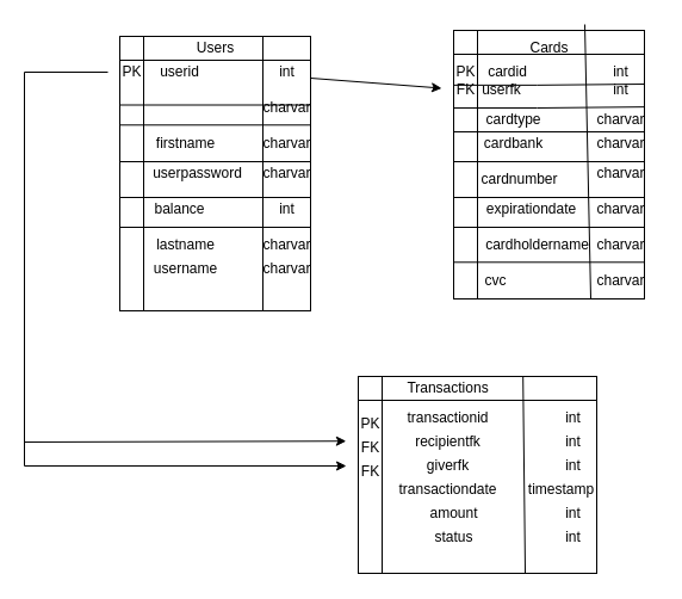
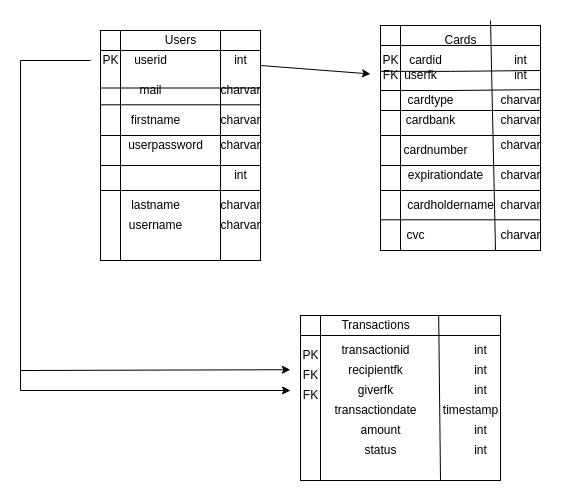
  <mxCell id="0" />
  <mxCell id="1" parent="0" />
  <mxCell id="2" value="" style="shape=internalStorage;whiteSpace=wrap;html=1;backgroundOutline=1;align=left;" vertex="1" parent="1"><mxGeometry x="100" y="30" width="160" height="230" as="geometry" /></mxCell>
  <mxCell id="3" value="Users" style="text;html=1;resizable=0;autosize=1;align=center;verticalAlign=middle;points=[];fillColor=none;strokeColor=none;rounded=0;" vertex="1" parent="1"><mxGeometry x="155" y="25" width="50" height="30" as="geometry" /></mxCell>
  <mxCell id="4" style="edgeStyle=orthogonalEdgeStyle;rounded=0;orthogonalLoop=1;jettySize=auto;html=1;" edge="1" parent="1" source="5" target="40"><mxGeometry relative="1" as="geometry"><Array as="points"><mxPoint x="20" y="60" /><mxPoint x="20" y="390" /></Array></mxGeometry></mxCell>
  <mxCell id="5" value="PK" style="text;html=1;resizable=0;autosize=1;align=center;verticalAlign=middle;points=[];fillColor=none;strokeColor=none;rounded=0;" vertex="1" parent="1"><mxGeometry x="90" y="45" width="40" height="30" as="geometry" /></mxCell>
  <mxCell id="6" value="userid" style="text;html=1;resizable=0;autosize=1;align=center;verticalAlign=middle;points=[];fillColor=none;strokeColor=none;rounded=0;" vertex="1" parent="1"><mxGeometry x="120" y="45" width="60" height="30" as="geometry" /></mxCell>
  <mxCell id="7" value="" style="endArrow=none;html=1;rounded=0;exitX=0;exitY=0.25;exitDx=0;exitDy=0;entryX=1;entryY=0.25;entryDx=0;entryDy=0;" edge="1" parent="1" source="2" target="2"><mxGeometry width="50" height="50" relative="1" as="geometry"><mxPoint x="140" y="125" as="sourcePoint" /><mxPoint x="190" y="75" as="targetPoint" /><Array as="points" /></mxGeometry></mxCell>
  <mxCell id="8" value="" style="endArrow=none;html=1;rounded=0;exitX=0;exitY=0.25;exitDx=0;exitDy=0;entryX=1;entryY=0.25;entryDx=0;entryDy=0;" edge="1" parent="1"><mxGeometry width="50" height="50" relative="1" as="geometry"><mxPoint x="100" y="104.31" as="sourcePoint" /><mxPoint x="260" y="104.31" as="targetPoint" /><Array as="points" /></mxGeometry></mxCell>
+ <mxCell id="9" value="mail" style="text;html=1;resizable=0;autosize=1;align=center;verticalAlign=middle;points=[];fillColor=none;strokeColor=none;rounded=0;" vertex="1" parent="1"><mxGeometry x="125" y="75" width="50" height="30" as="geometry" /></mxCell>
  <mxCell id="10" value="" style="endArrow=none;html=1;rounded=0;exitX=0;exitY=0.25;exitDx=0;exitDy=0;entryX=1;entryY=0.25;entryDx=0;entryDy=0;" edge="1" parent="1"><mxGeometry width="50" height="50" relative="1" as="geometry"><mxPoint x="100" y="135" as="sourcePoint" /><mxPoint x="260" y="135" as="targetPoint" /><Array as="points" /></mxGeometry></mxCell>
  <mxCell id="11" value="firstname" style="text;html=1;resizable=0;autosize=1;align=center;verticalAlign=middle;points=[];fillColor=none;strokeColor=none;rounded=0;" vertex="1" parent="1"><mxGeometry x="120" y="105" width="70" height="30" as="geometry" /></mxCell>
  <mxCell id="12" value="" style="endArrow=none;html=1;rounded=0;exitX=0;exitY=0.25;exitDx=0;exitDy=0;entryX=1;entryY=0.25;entryDx=0;entryDy=0;" edge="1" parent="1"><mxGeometry width="50" height="50" relative="1" as="geometry"><mxPoint x="100" y="165" as="sourcePoint" /><mxPoint x="260" y="165" as="targetPoint" /><Array as="points" /></mxGeometry></mxCell>
  <mxCell id="13" value="userpassword" style="text;html=1;resizable=0;autosize=1;align=center;verticalAlign=middle;points=[];fillColor=none;strokeColor=none;rounded=0;" vertex="1" parent="1"><mxGeometry x="115" y="130" width="100" height="30" as="geometry" /></mxCell>
  <mxCell id="14" value="" style="endArrow=none;html=1;rounded=0;exitX=0;exitY=0.25;exitDx=0;exitDy=0;entryX=1;entryY=0.25;entryDx=0;entryDy=0;" edge="1" parent="1"><mxGeometry width="50" height="50" relative="1" as="geometry"><mxPoint x="100" y="190" as="sourcePoint" /><mxPoint x="260" y="190" as="targetPoint" /><Array as="points" /></mxGeometry></mxCell>
  <mxCell id="15" value="" style="shape=internalStorage;whiteSpace=wrap;html=1;backgroundOutline=1;align=left;" vertex="1" parent="1"><mxGeometry x="380" y="25" width="160" height="225" as="geometry" /></mxCell>
  <mxCell id="16" value="Cards" style="text;html=1;resizable=0;autosize=1;align=center;verticalAlign=middle;points=[];fillColor=none;strokeColor=none;rounded=0;" vertex="1" parent="1"><mxGeometry x="430" y="25" width="60" height="30" as="geometry" /></mxCell>
  <mxCell id="17" value="PK" style="text;html=1;resizable=0;autosize=1;align=center;verticalAlign=middle;points=[];fillColor=none;strokeColor=none;rounded=0;" vertex="1" parent="1"><mxGeometry x="370" y="45" width="40" height="30" as="geometry" /></mxCell>
  <mxCell id="18" value="cardid" style="text;html=1;resizable=0;autosize=1;align=center;verticalAlign=middle;points=[];fillColor=none;strokeColor=none;rounded=0;" vertex="1" parent="1"><mxGeometry x="395" y="45" width="60" height="30" as="geometry" /></mxCell>
  <mxCell id="19" value="" style="endArrow=none;html=1;rounded=0;entryX=1.001;entryY=0.285;entryDx=0;entryDy=0;entryPerimeter=0;" edge="1" parent="1" target="15"><mxGeometry width="50" height="50" relative="1" as="geometry"><mxPoint x="380" y="90" as="sourcePoint" /><mxPoint x="470" y="75" as="targetPoint" /><Array as="points"><mxPoint x="450" y="90" /></Array></mxGeometry></mxCell>
  <mxCell id="20" value="cardtype" style="text;html=1;resizable=0;autosize=1;align=center;verticalAlign=middle;points=[];fillColor=none;strokeColor=none;rounded=0;" vertex="1" parent="1"><mxGeometry x="395" y="85" width="70" height="30" as="geometry" /></mxCell>
  <mxCell id="21" value="" style="endArrow=none;html=1;rounded=0;exitX=0;exitY=0.25;exitDx=0;exitDy=0;entryX=1;entryY=0.25;entryDx=0;entryDy=0;" edge="1" parent="1"><mxGeometry width="50" height="50" relative="1" as="geometry"><mxPoint x="380" y="110" as="sourcePoint" /><mxPoint x="540" y="110" as="targetPoint" /><Array as="points" /></mxGeometry></mxCell>
  <mxCell id="22" value="cardbank" style="text;html=1;resizable=0;autosize=1;align=center;verticalAlign=middle;points=[];fillColor=none;strokeColor=none;rounded=0;" vertex="1" parent="1"><mxGeometry x="395" y="105" width="70" height="30" as="geometry" /></mxCell>
  <mxCell id="23" value="" style="endArrow=none;html=1;rounded=0;exitX=0;exitY=0.25;exitDx=0;exitDy=0;entryX=1;entryY=0.25;entryDx=0;entryDy=0;" edge="1" parent="1"><mxGeometry width="50" height="50" relative="1" as="geometry"><mxPoint x="380" y="135" as="sourcePoint" /><mxPoint x="540" y="135" as="targetPoint" /><Array as="points" /></mxGeometry></mxCell>
  <mxCell id="24" value="cardnumber" style="text;html=1;resizable=0;autosize=1;align=center;verticalAlign=middle;points=[];fillColor=none;strokeColor=none;rounded=0;" vertex="1" parent="1"><mxGeometry x="390" y="135" width="90" height="30" as="geometry" /></mxCell>
  <mxCell id="25" value="" style="endArrow=none;html=1;rounded=0;exitX=0;exitY=0.25;exitDx=0;exitDy=0;entryX=1;entryY=0.25;entryDx=0;entryDy=0;" edge="1" parent="1"><mxGeometry width="50" height="50" relative="1" as="geometry"><mxPoint x="380" y="165" as="sourcePoint" /><mxPoint x="540" y="165" as="targetPoint" /><Array as="points" /></mxGeometry></mxCell>
  <mxCell id="26" value="expirationdate" style="text;html=1;resizable=0;autosize=1;align=center;verticalAlign=middle;points=[];fillColor=none;strokeColor=none;rounded=0;" vertex="1" parent="1"><mxGeometry x="395" y="160" width="100" height="30" as="geometry" /></mxCell>
  <mxCell id="27" value="" style="endArrow=none;html=1;rounded=0;exitX=0;exitY=0.25;exitDx=0;exitDy=0;entryX=1;entryY=0.25;entryDx=0;entryDy=0;" edge="1" parent="1"><mxGeometry width="50" height="50" relative="1" as="geometry"><mxPoint x="380" y="190" as="sourcePoint" /><mxPoint x="540" y="190" as="targetPoint" /><Array as="points" /></mxGeometry></mxCell>
  <mxCell id="28" value="cardholdername" style="text;html=1;resizable=0;autosize=1;align=center;verticalAlign=middle;points=[];fillColor=none;strokeColor=none;rounded=0;" vertex="1" parent="1"><mxGeometry x="395" y="190" width="110" height="30" as="geometry" /></mxCell>
  <mxCell id="29" value="" style="endArrow=none;html=1;rounded=0;exitX=0;exitY=0.25;exitDx=0;exitDy=0;entryX=1;entryY=0.25;entryDx=0;entryDy=0;" edge="1" parent="1"><mxGeometry width="50" height="50" relative="1" as="geometry"><mxPoint x="380" y="219.31" as="sourcePoint" /><mxPoint x="540" y="219.31" as="targetPoint" /><Array as="points" /></mxGeometry></mxCell>
  <mxCell id="30" value="cvc" style="text;html=1;resizable=0;autosize=1;align=center;verticalAlign=middle;points=[];fillColor=none;strokeColor=none;rounded=0;" vertex="1" parent="1"><mxGeometry x="395" y="220" width="40" height="30" as="geometry" /></mxCell>
  <mxCell id="31" value="userfk" style="text;html=1;resizable=0;autosize=1;align=center;verticalAlign=middle;points=[];fillColor=none;strokeColor=none;rounded=0;" vertex="1" parent="1"><mxGeometry x="390" y="60" width="60" height="30" as="geometry" /></mxCell>
  <mxCell id="32" value="FK" style="text;html=1;resizable=0;autosize=1;align=center;verticalAlign=middle;points=[];fillColor=none;strokeColor=none;rounded=0;" vertex="1" parent="1"><mxGeometry x="370" y="60" width="40" height="30" as="geometry" /></mxCell>
  <mxCell id="33" value="" style="endArrow=none;html=1;rounded=0;entryX=1.001;entryY=0.285;entryDx=0;entryDy=0;entryPerimeter=0;" edge="1" parent="1"><mxGeometry width="50" height="50" relative="1" as="geometry"><mxPoint x="379.84" y="70.87" as="sourcePoint" /><mxPoint x="540" y="69.995" as="targetPoint" /><Array as="points"><mxPoint x="449.84" y="70.87" /></Array></mxGeometry></mxCell>
  <mxCell id="34" value="" style="endArrow=classic;html=1;rounded=0;" edge="1" parent="1" target="32"><mxGeometry width="50" height="50" relative="1" as="geometry"><mxPoint x="260" y="65" as="sourcePoint" /><mxPoint x="310" y="15" as="targetPoint" /></mxGeometry></mxCell>
- <mxCell id="35" value="balance" style="text;html=1;resizable=0;autosize=1;align=center;verticalAlign=middle;points=[];fillColor=none;strokeColor=none;rounded=0;" vertex="1" parent="1"><mxGeometry x="115" y="160" width="70" height="30" as="geometry" /></mxCell>
  <mxCell id="36" value="" style="shape=internalStorage;whiteSpace=wrap;html=1;backgroundOutline=1;" vertex="1" parent="1"><mxGeometry x="300" y="315" width="200" height="165" as="geometry" /></mxCell>
  <mxCell id="37" value="Transactions" style="text;html=1;resizable=0;autosize=1;align=center;verticalAlign=middle;points=[];fillColor=none;strokeColor=none;rounded=0;" vertex="1" parent="1"><mxGeometry x="330" y="310" width="90" height="30" as="geometry" /></mxCell>
  <mxCell id="38" value="PK" style="text;html=1;resizable=0;autosize=1;align=center;verticalAlign=middle;points=[];fillColor=none;strokeColor=none;rounded=0;" vertex="1" parent="1"><mxGeometry x="290" y="340" width="40" height="30" as="geometry" /></mxCell>
  <mxCell id="39" value="transactionid" style="text;html=1;resizable=0;autosize=1;align=center;verticalAlign=middle;points=[];fillColor=none;strokeColor=none;rounded=0;" vertex="1" parent="1"><mxGeometry x="330" y="335" width="90" height="30" as="geometry" /></mxCell>
  <mxCell id="40" value="FK" style="text;html=1;resizable=0;autosize=1;align=center;verticalAlign=middle;points=[];fillColor=none;strokeColor=none;rounded=0;" vertex="1" parent="1"><mxGeometry x="290" y="360" width="40" height="30" as="geometry" /></mxCell>
  <mxCell id="41" value="FK" style="text;html=1;resizable=0;autosize=1;align=center;verticalAlign=middle;points=[];fillColor=none;strokeColor=none;rounded=0;" vertex="1" parent="1"><mxGeometry x="290" y="380" width="40" height="30" as="geometry" /></mxCell>
  <mxCell id="42" value="recipientfk" style="text;html=1;resizable=0;autosize=1;align=center;verticalAlign=middle;points=[];fillColor=none;strokeColor=none;rounded=0;" vertex="1" parent="1"><mxGeometry x="335" y="355" width="80" height="30" as="geometry" /></mxCell>
  <mxCell id="43" value="giverfk" style="text;html=1;resizable=0;autosize=1;align=center;verticalAlign=middle;points=[];fillColor=none;strokeColor=none;rounded=0;" vertex="1" parent="1"><mxGeometry x="345" y="375" width="60" height="30" as="geometry" /></mxCell>
  <mxCell id="44" value="transactiondate" style="text;html=1;resizable=0;autosize=1;align=center;verticalAlign=middle;points=[];fillColor=none;strokeColor=none;rounded=0;" vertex="1" parent="1"><mxGeometry x="320" y="395" width="110" height="30" as="geometry" /></mxCell>
  <mxCell id="45" value="amount" style="text;html=1;resizable=0;autosize=1;align=center;verticalAlign=middle;points=[];fillColor=none;strokeColor=none;rounded=0;" vertex="1" parent="1"><mxGeometry x="350" y="415" width="60" height="30" as="geometry" /></mxCell>
  <mxCell id="46" value="status" style="text;html=1;resizable=0;autosize=1;align=center;verticalAlign=middle;points=[];fillColor=none;strokeColor=none;rounded=0;" vertex="1" parent="1"><mxGeometry x="350" y="435" width="60" height="30" as="geometry" /></mxCell>
  <mxCell id="47" value="" style="endArrow=classic;html=1;rounded=0;entryX=-0.004;entryY=0.307;entryDx=0;entryDy=0;entryPerimeter=0;" edge="1" parent="1" target="40"><mxGeometry width="50" height="50" relative="1" as="geometry"><mxPoint x="20" y="370" as="sourcePoint" /><mxPoint x="280" y="370" as="targetPoint" /></mxGeometry></mxCell>
  <mxCell id="48" value="" style="endArrow=none;html=1;rounded=0;entryX=0.75;entryY=0;entryDx=0;entryDy=0;exitX=0.75;exitY=1;exitDx=0;exitDy=0;" edge="1" parent="1" source="2" target="2"><mxGeometry width="50" height="50" relative="1" as="geometry"><mxPoint x="215" y="220" as="sourcePoint" /><mxPoint x="265" y="170" as="targetPoint" /></mxGeometry></mxCell>
  <mxCell id="49" value="int" style="text;html=1;resizable=0;autosize=1;align=center;verticalAlign=middle;points=[];fillColor=none;strokeColor=none;rounded=0;" vertex="1" parent="1"><mxGeometry x="220" y="45" width="40" height="30" as="geometry" /></mxCell>
  <mxCell id="50" value="charvar" style="text;html=1;resizable=0;autosize=1;align=center;verticalAlign=middle;points=[];fillColor=none;strokeColor=none;rounded=0;" vertex="1" parent="1"><mxGeometry x="210" y="75" width="60" height="30" as="geometry" /></mxCell>
  <mxCell id="51" value="charvar" style="text;html=1;resizable=0;autosize=1;align=center;verticalAlign=middle;points=[];fillColor=none;strokeColor=none;rounded=0;" vertex="1" parent="1"><mxGeometry x="210" y="105" width="60" height="30" as="geometry" /></mxCell>
  <mxCell id="52" value="charvar" style="text;html=1;resizable=0;autosize=1;align=center;verticalAlign=middle;points=[];fillColor=none;strokeColor=none;rounded=0;" vertex="1" parent="1"><mxGeometry x="210" y="130" width="60" height="30" as="geometry" /></mxCell>
  <mxCell id="53" value="int" style="text;html=1;resizable=0;autosize=1;align=center;verticalAlign=middle;points=[];fillColor=none;strokeColor=none;rounded=0;" vertex="1" parent="1"><mxGeometry x="220" y="160" width="40" height="30" as="geometry" /></mxCell>
  <mxCell id="54" value="int" style="text;html=1;resizable=0;autosize=1;align=center;verticalAlign=middle;points=[];fillColor=none;strokeColor=none;rounded=0;" vertex="1" parent="1"><mxGeometry x="500" y="45" width="40" height="30" as="geometry" /></mxCell>
  <mxCell id="55" value="int" style="text;html=1;resizable=0;autosize=1;align=center;verticalAlign=middle;points=[];fillColor=none;strokeColor=none;rounded=0;" vertex="1" parent="1"><mxGeometry x="500" y="60" width="40" height="30" as="geometry" /></mxCell>
  <mxCell id="56" value="charvar" style="text;html=1;resizable=0;autosize=1;align=center;verticalAlign=middle;points=[];fillColor=none;strokeColor=none;rounded=0;" vertex="1" parent="1"><mxGeometry x="490" y="85" width="60" height="30" as="geometry" /></mxCell>
  <mxCell id="57" value="charvar" style="text;html=1;resizable=0;autosize=1;align=center;verticalAlign=middle;points=[];fillColor=none;strokeColor=none;rounded=0;" vertex="1" parent="1"><mxGeometry x="490" y="105" width="60" height="30" as="geometry" /></mxCell>
  <mxCell id="58" value="charvar" style="text;html=1;resizable=0;autosize=1;align=center;verticalAlign=middle;points=[];fillColor=none;strokeColor=none;rounded=0;" vertex="1" parent="1"><mxGeometry x="490" y="130" width="60" height="30" as="geometry" /></mxCell>
  <mxCell id="59" value="charvar" style="text;html=1;resizable=0;autosize=1;align=center;verticalAlign=middle;points=[];fillColor=none;strokeColor=none;rounded=0;" vertex="1" parent="1"><mxGeometry x="490" y="160" width="60" height="30" as="geometry" /></mxCell>
  <mxCell id="60" value="charvar" style="text;html=1;resizable=0;autosize=1;align=center;verticalAlign=middle;points=[];fillColor=none;strokeColor=none;rounded=0;" vertex="1" parent="1"><mxGeometry x="490" y="190" width="60" height="30" as="geometry" /></mxCell>
  <mxCell id="61" value="charvar" style="text;html=1;resizable=0;autosize=1;align=center;verticalAlign=middle;points=[];fillColor=none;strokeColor=none;rounded=0;" vertex="1" parent="1"><mxGeometry x="490" y="220" width="60" height="30" as="geometry" /></mxCell>
  <mxCell id="62" value="" style="endArrow=none;html=1;rounded=0;" edge="1" parent="1"><mxGeometry width="50" height="50" relative="1" as="geometry"><mxPoint x="495" y="250" as="sourcePoint" /><mxPoint x="490" y="20" as="targetPoint" /></mxGeometry></mxCell>
  <mxCell id="63" value="int" style="text;html=1;resizable=0;autosize=1;align=center;verticalAlign=middle;points=[];fillColor=none;strokeColor=none;rounded=0;" vertex="1" parent="1"><mxGeometry x="460" y="335" width="40" height="30" as="geometry" /></mxCell>
  <mxCell id="64" value="int" style="text;html=1;resizable=0;autosize=1;align=center;verticalAlign=middle;points=[];fillColor=none;strokeColor=none;rounded=0;" vertex="1" parent="1"><mxGeometry x="460" y="355" width="40" height="30" as="geometry" /></mxCell>
  <mxCell id="65" value="int" style="text;html=1;resizable=0;autosize=1;align=center;verticalAlign=middle;points=[];fillColor=none;strokeColor=none;rounded=0;" vertex="1" parent="1"><mxGeometry x="460" y="375" width="40" height="30" as="geometry" /></mxCell>
  <mxCell id="66" value="timestamp" style="text;html=1;resizable=0;autosize=1;align=center;verticalAlign=middle;points=[];fillColor=none;strokeColor=none;rounded=0;" vertex="1" parent="1"><mxGeometry x="430" y="395" width="80" height="30" as="geometry" /></mxCell>
  <mxCell id="67" value="int" style="text;html=1;resizable=0;autosize=1;align=center;verticalAlign=middle;points=[];fillColor=none;strokeColor=none;rounded=0;" vertex="1" parent="1"><mxGeometry x="460" y="415" width="40" height="30" as="geometry" /></mxCell>
  <mxCell id="68" value="int" style="text;html=1;resizable=0;autosize=1;align=center;verticalAlign=middle;points=[];fillColor=none;strokeColor=none;rounded=0;" vertex="1" parent="1"><mxGeometry x="460" y="435" width="40" height="30" as="geometry" /></mxCell>
  <mxCell id="69" value="" style="endArrow=none;html=1;rounded=0;entryX=0.691;entryY=0.003;entryDx=0;entryDy=0;entryPerimeter=0;" edge="1" parent="1" target="36"><mxGeometry width="50" height="50" relative="1" as="geometry"><mxPoint x="440" y="480" as="sourcePoint" /><mxPoint x="490" y="430" as="targetPoint" /></mxGeometry></mxCell>
  <mxCell id="70" value="lastname" style="text;html=1;resizable=0;autosize=1;align=center;verticalAlign=middle;points=[];fillColor=none;strokeColor=none;rounded=0;" vertex="1" parent="1"><mxGeometry x="120" y="190" width="70" height="30" as="geometry" /></mxCell>
  <mxCell id="71" value="charvar" style="text;html=1;resizable=0;autosize=1;align=center;verticalAlign=middle;points=[];fillColor=none;strokeColor=none;rounded=0;" vertex="1" parent="1"><mxGeometry x="210" y="190" width="60" height="30" as="geometry" /></mxCell>
  <mxCell id="72" value="username" style="text;html=1;resizable=0;autosize=1;align=center;verticalAlign=middle;points=[];fillColor=none;strokeColor=none;rounded=0;" vertex="1" parent="1"><mxGeometry x="115" y="210" width="80" height="30" as="geometry" /></mxCell>
  <mxCell id="73" value="charvar" style="text;html=1;resizable=0;autosize=1;align=center;verticalAlign=middle;points=[];fillColor=none;strokeColor=none;rounded=0;" vertex="1" parent="1"><mxGeometry x="210" y="210" width="60" height="30" as="geometry" /></mxCell>
